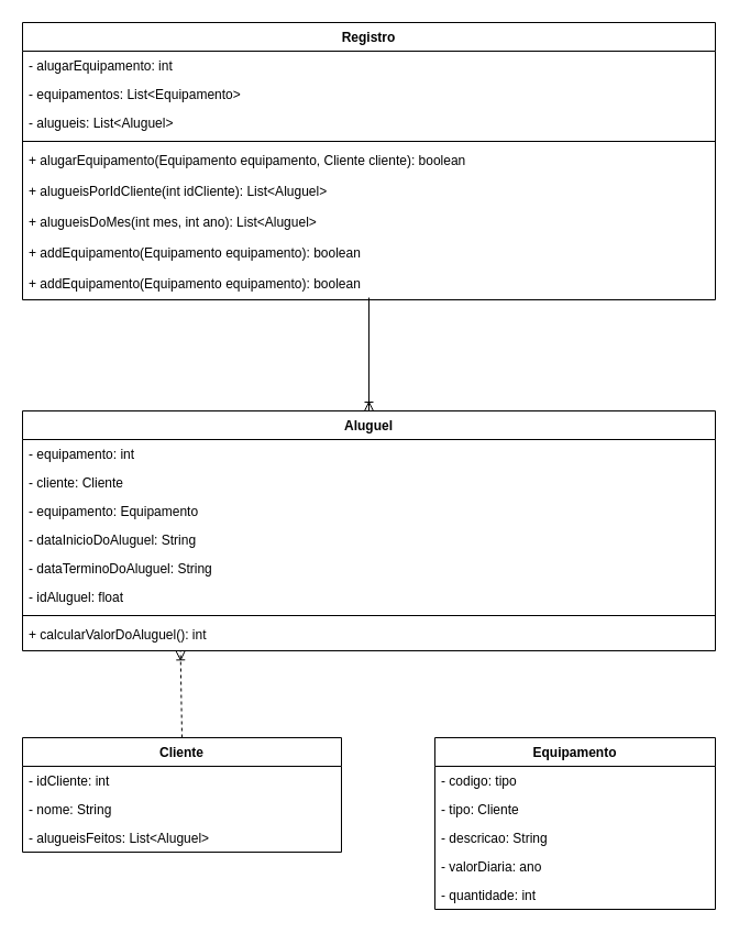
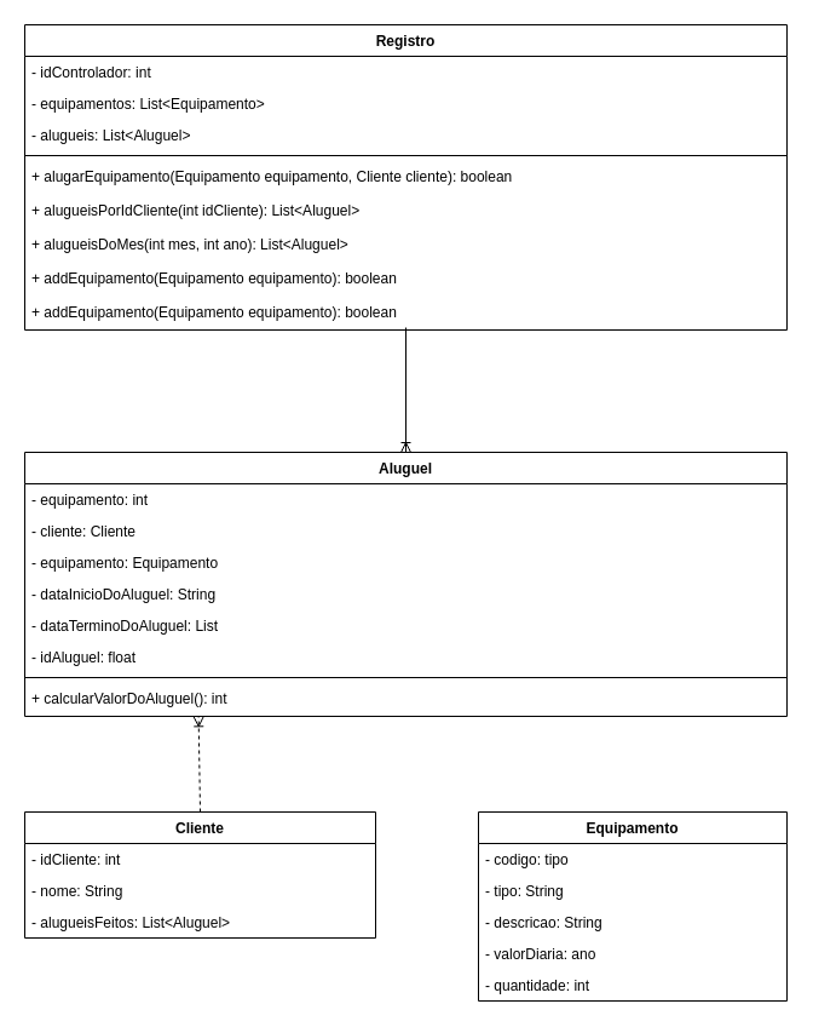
  <mxCell id="0" />
  <mxCell id="1" parent="0" />
  <mxCell id="2" value="Cliente" style="swimlane;fontStyle=1;align=center;verticalAlign=top;childLayout=stackLayout;horizontal=1;startSize=26;horizontalStack=0;resizeParent=1;resizeParentMax=0;resizeLast=0;collapsible=1;marginBottom=0;" parent="1" vertex="1"><mxGeometry x="20" y="670" width="290" height="104" as="geometry" /></mxCell>
  <mxCell id="3" value="- idCliente: int" style="text;strokeColor=none;fillColor=none;align=left;verticalAlign=top;spacingLeft=4;spacingRight=4;overflow=hidden;rotatable=0;points=[[0,0.5],[1,0.5]];portConstraint=eastwest;" parent="2" vertex="1"><mxGeometry y="26" width="290" height="26" as="geometry" /></mxCell>
  <mxCell id="4" value="- nome: String" style="text;strokeColor=none;fillColor=none;align=left;verticalAlign=top;spacingLeft=4;spacingRight=4;overflow=hidden;rotatable=0;points=[[0,0.5],[1,0.5]];portConstraint=eastwest;" vertex="1" parent="2"><mxGeometry y="52" width="290" height="26" as="geometry" /></mxCell>
  <mxCell id="5" value="- alugueisFeitos: List&lt;Aluguel&gt;" style="text;strokeColor=none;fillColor=none;align=left;verticalAlign=top;spacingLeft=4;spacingRight=4;overflow=hidden;rotatable=0;points=[[0,0.5],[1,0.5]];portConstraint=eastwest;" parent="2" vertex="1"><mxGeometry y="78" width="290" height="26" as="geometry" /></mxCell>
  <mxCell id="6" value="Equipamento" style="swimlane;fontStyle=1;align=center;verticalAlign=top;childLayout=stackLayout;horizontal=1;startSize=26;horizontalStack=0;resizeParent=1;resizeParentMax=0;resizeLast=0;collapsible=1;marginBottom=0;" parent="1" vertex="1"><mxGeometry x="395" y="670" width="255" height="156" as="geometry" /></mxCell>
  <mxCell id="7" value="- codigo: tipo" style="text;strokeColor=none;fillColor=none;align=left;verticalAlign=top;spacingLeft=4;spacingRight=4;overflow=hidden;rotatable=0;points=[[0,0.5],[1,0.5]];portConstraint=eastwest;" parent="6" vertex="1"><mxGeometry y="26" width="255" height="26" as="geometry" /></mxCell>
- <mxCell id="8" value="- tipo: Cliente" style="text;strokeColor=none;fillColor=none;align=left;verticalAlign=top;spacingLeft=4;spacingRight=4;overflow=hidden;rotatable=0;points=[[0,0.5],[1,0.5]];portConstraint=eastwest;" parent="6" vertex="1"><mxGeometry y="52" width="255" height="26" as="geometry" /></mxCell>
+ <mxCell id="8" value="- tipo: String" style="text;strokeColor=none;fillColor=none;align=left;verticalAlign=top;spacingLeft=4;spacingRight=4;overflow=hidden;rotatable=0;points=[[0,0.5],[1,0.5]];portConstraint=eastwest;" parent="6" vertex="1"><mxGeometry y="52" width="255" height="26" as="geometry" /></mxCell>
  <mxCell id="9" value="- descricao: String" style="text;strokeColor=none;fillColor=none;align=left;verticalAlign=top;spacingLeft=4;spacingRight=4;overflow=hidden;rotatable=0;points=[[0,0.5],[1,0.5]];portConstraint=eastwest;" parent="6" vertex="1"><mxGeometry y="78" width="255" height="26" as="geometry" /></mxCell>
  <mxCell id="10" value="- valorDiaria: ano" style="text;strokeColor=none;fillColor=none;align=left;verticalAlign=top;spacingLeft=4;spacingRight=4;overflow=hidden;rotatable=0;points=[[0,0.5],[1,0.5]];portConstraint=eastwest;" parent="6" vertex="1"><mxGeometry y="104" width="255" height="26" as="geometry" /></mxCell>
  <mxCell id="11" value="- quantidade: int" style="text;strokeColor=none;fillColor=none;align=left;verticalAlign=top;spacingLeft=4;spacingRight=4;overflow=hidden;rotatable=0;points=[[0,0.5],[1,0.5]];portConstraint=eastwest;" parent="6" vertex="1"><mxGeometry y="130" width="255" height="26" as="geometry" /></mxCell>
  <mxCell id="12" value="Aluguel" style="swimlane;fontStyle=1;align=center;verticalAlign=top;childLayout=stackLayout;horizontal=1;startSize=26;horizontalStack=0;resizeParent=1;resizeParentMax=0;resizeLast=0;collapsible=1;marginBottom=0;" parent="1" vertex="1"><mxGeometry x="20" y="373" width="630" height="218" as="geometry" /></mxCell>
  <mxCell id="13" value="- equipamento: int" style="text;strokeColor=none;fillColor=none;align=left;verticalAlign=top;spacingLeft=4;spacingRight=4;overflow=hidden;rotatable=0;points=[[0,0.5],[1,0.5]];portConstraint=eastwest;" parent="12" vertex="1"><mxGeometry y="26" width="630" height="26" as="geometry" /></mxCell>
  <mxCell id="14" value="- cliente: Cliente" style="text;strokeColor=none;fillColor=none;align=left;verticalAlign=top;spacingLeft=4;spacingRight=4;overflow=hidden;rotatable=0;points=[[0,0.5],[1,0.5]];portConstraint=eastwest;" parent="12" vertex="1"><mxGeometry y="52" width="630" height="26" as="geometry" /></mxCell>
  <mxCell id="15" value="- equipamento: Equipamento" style="text;strokeColor=none;fillColor=none;align=left;verticalAlign=top;spacingLeft=4;spacingRight=4;overflow=hidden;rotatable=0;points=[[0,0.5],[1,0.5]];portConstraint=eastwest;" parent="12" vertex="1"><mxGeometry y="78" width="630" height="26" as="geometry" /></mxCell>
  <mxCell id="16" value="- dataInicioDoAluguel: String" style="text;strokeColor=none;fillColor=none;align=left;verticalAlign=top;spacingLeft=4;spacingRight=4;overflow=hidden;rotatable=0;points=[[0,0.5],[1,0.5]];portConstraint=eastwest;" parent="12" vertex="1"><mxGeometry y="104" width="630" height="26" as="geometry" /></mxCell>
- <mxCell id="17" value="- dataTerminoDoAluguel: String" style="text;strokeColor=none;fillColor=none;align=left;verticalAlign=top;spacingLeft=4;spacingRight=4;overflow=hidden;rotatable=0;points=[[0,0.5],[1,0.5]];portConstraint=eastwest;" parent="12" vertex="1"><mxGeometry y="130" width="630" height="26" as="geometry" /></mxCell>
+ <mxCell id="17" value="- dataTerminoDoAluguel: List" style="text;strokeColor=none;fillColor=none;align=left;verticalAlign=top;spacingLeft=4;spacingRight=4;overflow=hidden;rotatable=0;points=[[0,0.5],[1,0.5]];portConstraint=eastwest;" parent="12" vertex="1"><mxGeometry y="130" width="630" height="26" as="geometry" /></mxCell>
  <mxCell id="18" value="- idAluguel: float" style="text;strokeColor=none;fillColor=none;align=left;verticalAlign=top;spacingLeft=4;spacingRight=4;overflow=hidden;rotatable=0;points=[[0,0.5],[1,0.5]];portConstraint=eastwest;" parent="12" vertex="1"><mxGeometry y="156" width="630" height="26" as="geometry" /></mxCell>
  <mxCell id="19" value="" style="line;strokeWidth=1;fillColor=none;align=left;verticalAlign=middle;spacingTop=-1;spacingLeft=3;spacingRight=3;rotatable=0;labelPosition=right;points=[];portConstraint=eastwest;strokeColor=inherit;" parent="12" vertex="1"><mxGeometry y="182" width="630" height="8" as="geometry" /></mxCell>
  <mxCell id="20" value="+ calcularValorDoAluguel(): int" style="text;strokeColor=none;fillColor=none;align=left;verticalAlign=top;spacingLeft=4;spacingRight=4;overflow=hidden;rotatable=0;points=[[0,0.5],[1,0.5]];portConstraint=eastwest;" parent="12" vertex="1"><mxGeometry y="190" width="630" height="28" as="geometry" /></mxCell>
  <mxCell id="21" value="" style="fontSize=12;html=1;endArrow=ERoneToMany;exitX=0.5;exitY=0;exitDx=0;exitDy=0;entryX=0.228;entryY=1.012;entryDx=0;entryDy=0;entryPerimeter=0;dashed=1;" parent="1" source="2" target="20" edge="1"><mxGeometry width="100" height="100" relative="1" as="geometry"><mxPoint x="320" y="10" as="sourcePoint" /><mxPoint x="10" y="430" as="targetPoint" /></mxGeometry></mxCell>
  <mxCell id="22" value="Registro" style="swimlane;fontStyle=1;align=center;verticalAlign=top;childLayout=stackLayout;horizontal=1;startSize=26;horizontalStack=0;resizeParent=1;resizeParentMax=0;resizeLast=0;collapsible=1;marginBottom=0;" parent="1" vertex="1"><mxGeometry x="20" y="20" width="630" height="252" as="geometry" /></mxCell>
- <mxCell id="23" value="- alugarEquipamento: int" style="text;strokeColor=none;fillColor=none;align=left;verticalAlign=top;spacingLeft=4;spacingRight=4;overflow=hidden;rotatable=0;points=[[0,0.5],[1,0.5]];portConstraint=eastwest;" parent="22" vertex="1"><mxGeometry y="26" width="630" height="26" as="geometry" /></mxCell>
+ <mxCell id="23" value="- idControlador: int" style="text;strokeColor=none;fillColor=none;align=left;verticalAlign=top;spacingLeft=4;spacingRight=4;overflow=hidden;rotatable=0;points=[[0,0.5],[1,0.5]];portConstraint=eastwest;" parent="22" vertex="1"><mxGeometry y="26" width="630" height="26" as="geometry" /></mxCell>
  <mxCell id="24" value="- equipamentos: List&lt;Equipamento&gt;" style="text;strokeColor=none;fillColor=none;align=left;verticalAlign=top;spacingLeft=4;spacingRight=4;overflow=hidden;rotatable=0;points=[[0,0.5],[1,0.5]];portConstraint=eastwest;" parent="22" vertex="1"><mxGeometry y="52" width="630" height="26" as="geometry" /></mxCell>
  <mxCell id="25" value="- alugueis: List&lt;Aluguel&gt;" style="text;strokeColor=none;fillColor=none;align=left;verticalAlign=top;spacingLeft=4;spacingRight=4;overflow=hidden;rotatable=0;points=[[0,0.5],[1,0.5]];portConstraint=eastwest;" parent="22" vertex="1"><mxGeometry y="78" width="630" height="26" as="geometry" /></mxCell>
  <mxCell id="26" value="" style="line;strokeWidth=1;fillColor=none;align=left;verticalAlign=middle;spacingTop=-1;spacingLeft=3;spacingRight=3;rotatable=0;labelPosition=right;points=[];portConstraint=eastwest;strokeColor=inherit;" parent="22" vertex="1"><mxGeometry y="104" width="630" height="8" as="geometry" /></mxCell>
  <mxCell id="27" value="+ alugarEquipamento(Equipamento equipamento, Cliente cliente): boolean" style="text;strokeColor=none;fillColor=none;align=left;verticalAlign=top;spacingLeft=4;spacingRight=4;overflow=hidden;rotatable=0;points=[[0,0.5],[1,0.5]];portConstraint=eastwest;" parent="22" vertex="1"><mxGeometry y="112" width="630" height="28" as="geometry" /></mxCell>
  <mxCell id="28" value="+ alugueisPorIdCliente(int idCliente): List&lt;Aluguel&gt;" style="text;strokeColor=none;fillColor=none;align=left;verticalAlign=top;spacingLeft=4;spacingRight=4;overflow=hidden;rotatable=0;points=[[0,0.5],[1,0.5]];portConstraint=eastwest;" parent="22" vertex="1"><mxGeometry y="140" width="630" height="28" as="geometry" /></mxCell>
  <mxCell id="29" value="+ alugueisDoMes(int mes, int ano): List&lt;Aluguel&gt;" style="text;strokeColor=none;fillColor=none;align=left;verticalAlign=top;spacingLeft=4;spacingRight=4;overflow=hidden;rotatable=0;points=[[0,0.5],[1,0.5]];portConstraint=eastwest;" parent="22" vertex="1"><mxGeometry y="168" width="630" height="28" as="geometry" /></mxCell>
  <mxCell id="30" value="+ addEquipamento(Equipamento equipamento): boolean" style="text;strokeColor=none;fillColor=none;align=left;verticalAlign=top;spacingLeft=4;spacingRight=4;overflow=hidden;rotatable=0;points=[[0,0.5],[1,0.5]];portConstraint=eastwest;" parent="22" vertex="1"><mxGeometry y="196" width="630" height="28" as="geometry" /></mxCell>
  <mxCell id="31" value="+ addEquipamento(Equipamento equipamento): boolean" style="text;strokeColor=none;fillColor=none;align=left;verticalAlign=top;spacingLeft=4;spacingRight=4;overflow=hidden;rotatable=0;points=[[0,0.5],[1,0.5]];portConstraint=eastwest;" parent="22" vertex="1"><mxGeometry y="224" width="630" height="28" as="geometry" /></mxCell>
  <mxCell id="32" value="" style="fontSize=12;html=1;endArrow=ERoneToMany;entryX=0.5;entryY=0;entryDx=0;entryDy=0;" parent="1" target="12" edge="1"><mxGeometry width="100" height="100" relative="1" as="geometry"><mxPoint x="335" y="270" as="sourcePoint" /><mxPoint x="330" y="370" as="targetPoint" /></mxGeometry></mxCell>
